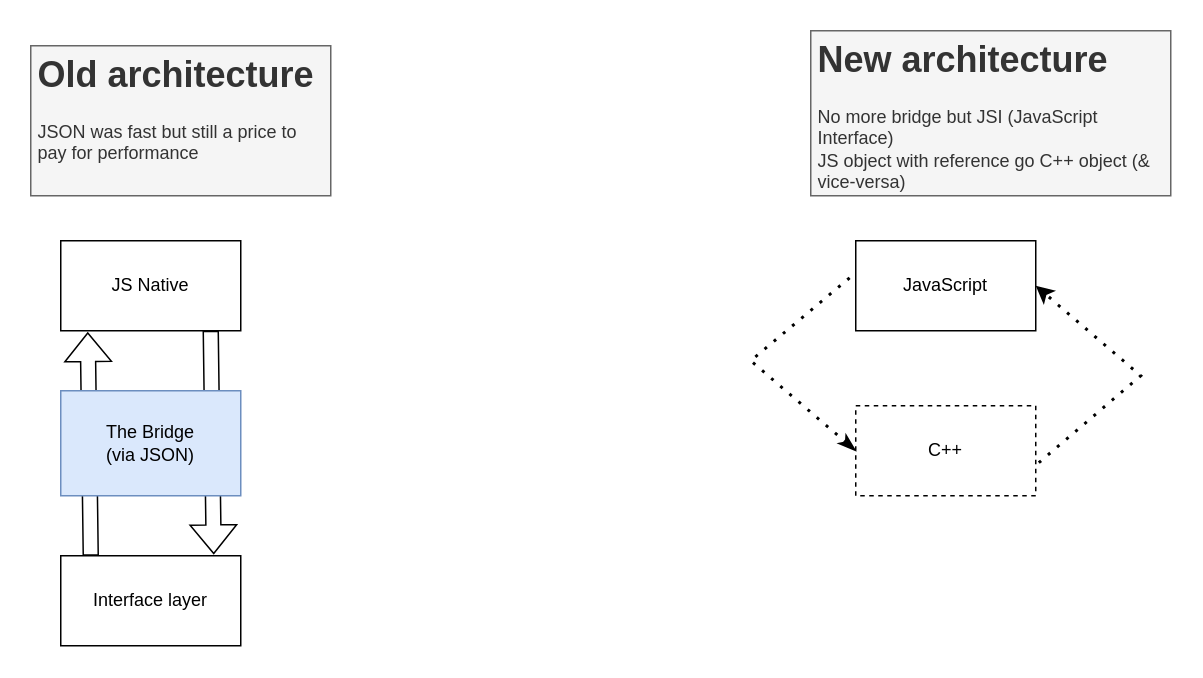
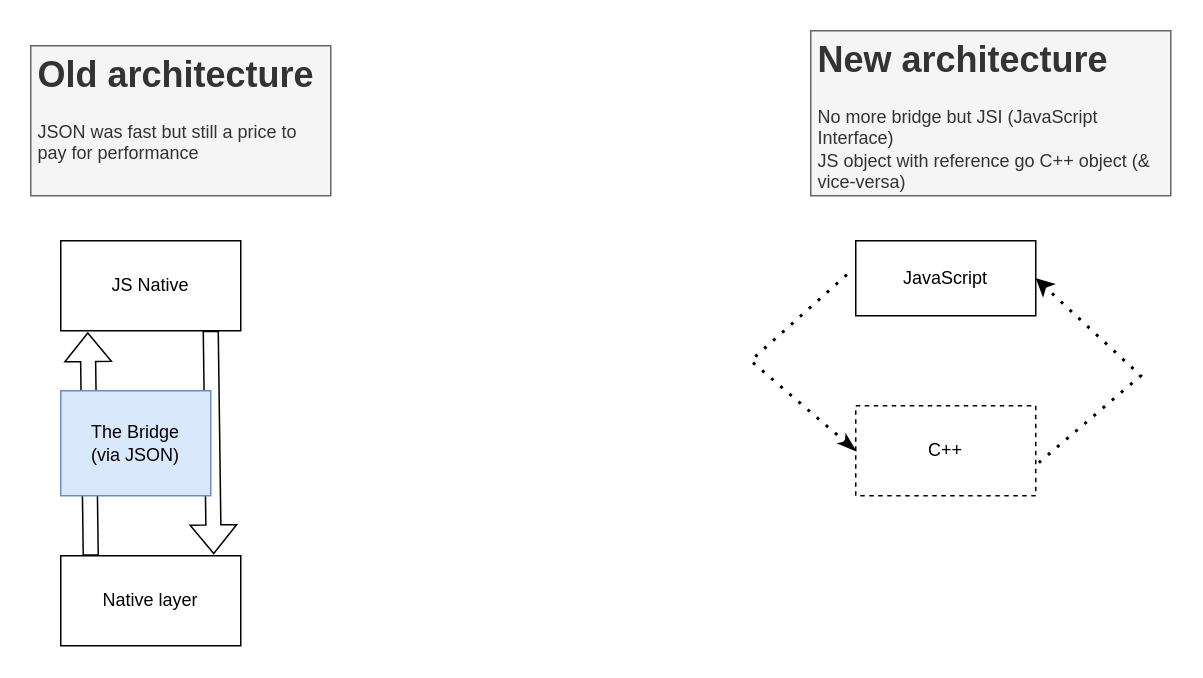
  <mxCell id="0" />
  <mxCell id="1" parent="0" />
  <mxCell id="2" value="JS Native" style="rounded=0;whiteSpace=wrap;html=1;" vertex="1" parent="1"><mxGeometry x="40" y="160" width="120" height="60" as="geometry" /></mxCell>
- <mxCell id="3" value="Interface layer" style="whiteSpace=wrap;html=1;" vertex="1" parent="1"><mxGeometry x="40" y="370" width="120" height="60" as="geometry" /></mxCell>
+ <mxCell id="3" value="Native layer" style="whiteSpace=wrap;html=1;" vertex="1" parent="1"><mxGeometry x="40" y="370" width="120" height="60" as="geometry" /></mxCell>
  <mxCell id="4" value="&lt;h1&gt;Old architecture&lt;/h1&gt;&lt;div&gt;JSON was fast but still a price to pay for performance&lt;br&gt;&lt;/div&gt;" style="text;html=1;strokeColor=#666666;fillColor=#f5f5f5;spacing=5;spacingTop=-20;whiteSpace=wrap;overflow=hidden;rounded=0;fontColor=#333333;" vertex="1" parent="1"><mxGeometry x="20" y="30" width="200" height="100" as="geometry" /></mxCell>
- <mxCell id="5" value="JavaScript" style="rounded=0;whiteSpace=wrap;html=1;" vertex="1" parent="1"><mxGeometry x="570" y="160" width="120" height="60" as="geometry" /></mxCell>
+ <mxCell id="5" value="JavaScript" style="rounded=0;whiteSpace=wrap;html=1;" vertex="1" parent="1"><mxGeometry x="570" y="160" width="120" height="50" as="geometry" /></mxCell>
  <mxCell id="6" value="C++" style="whiteSpace=wrap;html=1;dashed=1;" vertex="1" parent="1"><mxGeometry x="570" y="270" width="120" height="60" as="geometry" /></mxCell>
  <mxCell id="7" value="&lt;h1&gt;New architecture&lt;/h1&gt;&lt;div&gt;No more bridge but JSI (JavaScript Interface)&lt;/div&gt;&lt;div&gt;JS object with reference go C++ object (&amp;amp; vice-versa)&lt;br&gt;&lt;/div&gt;" style="text;html=1;strokeColor=#666666;fillColor=#f5f5f5;spacing=5;spacingTop=-20;whiteSpace=wrap;overflow=hidden;rounded=0;fontColor=#333333;" vertex="1" parent="1"><mxGeometry x="540" y="20" width="240" height="110" as="geometry" /></mxCell>
  <mxCell id="8" value="" style="shape=flexArrow;endArrow=classic;html=1;rounded=0;entryX=0.85;entryY=-0.017;entryDx=0;entryDy=0;entryPerimeter=0;" edge="1" parent="1" target="3"><mxGeometry width="50" height="50" relative="1" as="geometry"><mxPoint x="140" y="220" as="sourcePoint" /><mxPoint x="150" y="350" as="targetPoint" /></mxGeometry></mxCell>
  <mxCell id="9" value="" style="shape=flexArrow;endArrow=classic;html=1;rounded=0;entryX=0.15;entryY=1.017;entryDx=0;entryDy=0;entryPerimeter=0;" edge="1" parent="1" target="2"><mxGeometry width="50" height="50" relative="1" as="geometry"><mxPoint x="60" y="370" as="sourcePoint" /><mxPoint x="62" y="240" as="targetPoint" /></mxGeometry></mxCell>
- <mxCell id="10" value="&lt;div&gt;The Bridge&lt;/div&gt;&lt;div&gt;(via JSON)&lt;br&gt;&lt;/div&gt;" style="text;html=1;strokeColor=#6c8ebf;fillColor=#dae8fc;align=center;verticalAlign=middle;whiteSpace=wrap;rounded=0;" vertex="1" parent="1"><mxGeometry x="40" y="260" width="120" height="70" as="geometry" /></mxCell>
+ <mxCell id="10" value="&lt;div&gt;The Bridge&lt;/div&gt;&lt;div&gt;(via JSON)&lt;br&gt;&lt;/div&gt;" style="text;html=1;strokeColor=#6c8ebf;fillColor=#dae8fc;align=center;verticalAlign=middle;whiteSpace=wrap;rounded=0;" vertex="1" parent="1"><mxGeometry x="40" y="260" width="100" height="70" as="geometry" /></mxCell>
  <mxCell id="11" value="" style="endArrow=none;dashed=1;html=1;dashPattern=1 3;strokeWidth=2;rounded=0;exitX=0;exitY=0.5;exitDx=0;exitDy=0;entryX=-0.017;entryY=0.383;entryDx=0;entryDy=0;entryPerimeter=0;startArrow=classicThin;startFill=1;" edge="1" parent="1" source="6" target="5"><mxGeometry width="50" height="50" relative="1" as="geometry"><mxPoint x="320" y="170" as="sourcePoint" /><mxPoint x="370" y="120" as="targetPoint" /><Array as="points"><mxPoint x="500" y="240" /></Array></mxGeometry></mxCell>
  <mxCell id="12" value="" style="endArrow=classic;dashed=1;html=1;dashPattern=1 3;strokeWidth=2;rounded=0;exitX=1.017;exitY=0.633;exitDx=0;exitDy=0;entryX=1;entryY=0.5;entryDx=0;entryDy=0;startArrow=none;startFill=0;exitPerimeter=0;endFill=1;" edge="1" parent="1" source="6" target="5"><mxGeometry width="50" height="50" relative="1" as="geometry"><mxPoint x="580" y="310" as="sourcePoint" /><mxPoint x="577.96" y="192.98" as="targetPoint" /><Array as="points"><mxPoint x="760" y="250" /></Array></mxGeometry></mxCell>
